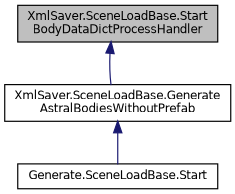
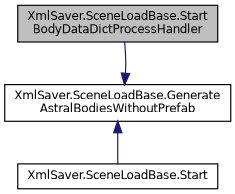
  digraph {
    rankdir=TB
    node [color=black fillcolor=white fontname=Helvetica fontsize=10 shape=record style=filled]
    edge [color=midnightblue dir=back fontname=Helvetica fontsize=10 labelfontname=Helvetica labelfontsize=10 style=solid]
    n1 [fillcolor=grey75 fontcolor=black height=0.2 label="XmlSaver.SceneLoadBase.Start\lBodyDataDictProcessHandler" width=0.4]
    n2 [height=0.2 label="XmlSaver.SceneLoadBase.Generate\lAstralBodiesWithoutPrefab" width=0.4]
-   n3 [height=0.2 label="Generate.SceneLoadBase.Start" width=0.4]
-   n1 -> n2
+   n3 [height=0.2 label="XmlSaver.SceneLoadBase.Start" width=0.4]
+   n2 -> n1
    n2 -> n3
  }
